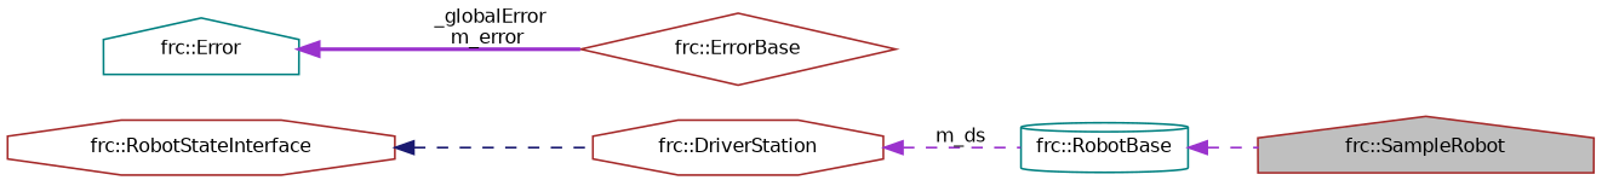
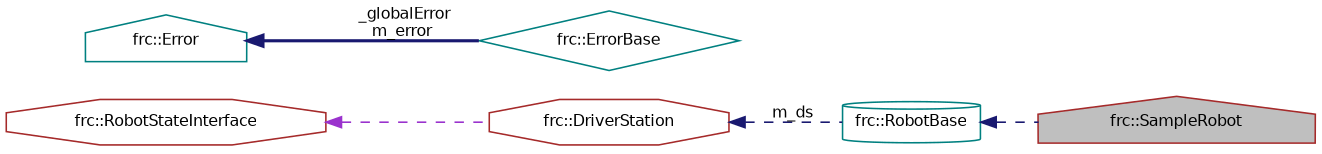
  digraph {
    rankdir=LR
    node [color=brown fillcolor=white fontname=Helvetica fontsize=10 shape=house style=filled]
    edge [color=midnightblue dir=back fontname=Helvetica fontsize=10 labelfontname=Helvetica labelfontsize=10 style=dashed]
    n1 [fillcolor=grey75 fontcolor=black height=0.2 label="frc::SampleRobot" width=0.4]
    n2 [color=teal height=0.2 label="frc::RobotBase" shape=cylinder width=0.4]
    n3 [height=0.2 label="frc::DriverStation" shape=octagon width=0.4]
-   n4 [height=0.2 label="frc::ErrorBase" shape=diamond width=0.4]
+   n4 [color=teal height=0.2 label="frc::ErrorBase" shape=diamond width=0.4]
    n5 [color=teal height=0.2 label="frc::Error" width=0.4]
    n6 [height=0.2 label="frc::RobotStateInterface" shape=octagon width=0.4]
-   n2 -> n1 [color=darkorchid3]
-   n3 -> n2 [color=darkorchid3 label=" m_ds"]
-   n5 -> n4 [color=darkorchid3 label=" _globalError\nm_error" style=bold]
-   n6 -> n3
+   n2 -> n1
+   n3 -> n2 [label=" m_ds"]
+   n5 -> n4 [label=" _globalError\nm_error" style=bold]
+   n6 -> n3 [color=darkorchid3]
  }
